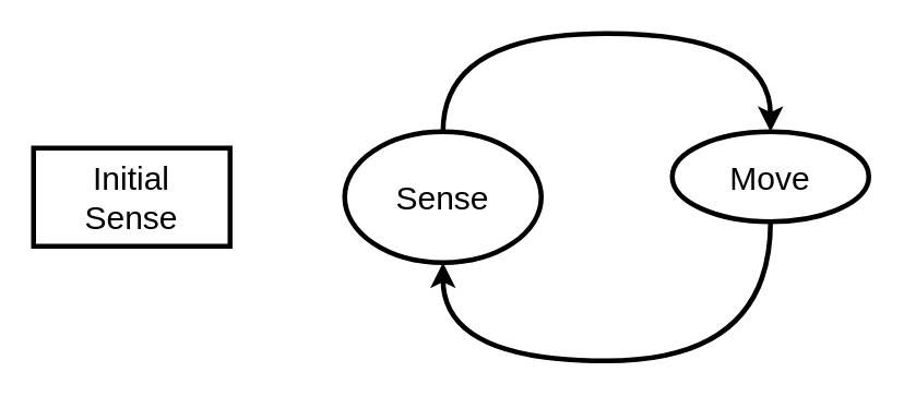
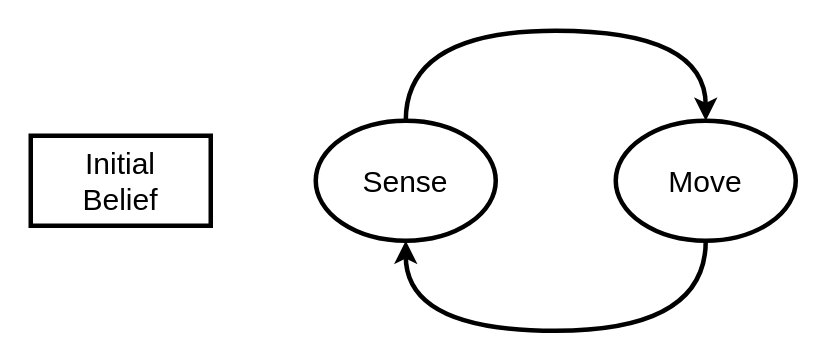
  <mxCell id="0" />
  <mxCell id="1" parent="0" />
  <mxCell id="2" value="&lt;font style=&quot;font-size: 20px&quot;&gt;Sense&lt;/font&gt;" style="ellipse;whiteSpace=wrap;html=1;strokeWidth=3;" vertex="1" parent="1"><mxGeometry x="210" y="80" width="120" height="80" as="geometry" /></mxCell>
- <mxCell id="3" value="&lt;font style=&quot;font-size: 20px&quot;&gt;Move&lt;/font&gt;" style="ellipse;whiteSpace=wrap;html=1;strokeWidth=3;" vertex="1" parent="1"><mxGeometry x="410" y="80" width="120" height="55" as="geometry" /></mxCell>
+ <mxCell id="3" value="&lt;font style=&quot;font-size: 20px&quot;&gt;Move&lt;/font&gt;" style="ellipse;whiteSpace=wrap;html=1;strokeWidth=3;" vertex="1" parent="1"><mxGeometry x="410" y="80" width="120" height="80" as="geometry" /></mxCell>
  <mxCell id="4" value="" style="curved=1;endArrow=classic;html=1;rounded=0;fontSize=20;entryX=0.5;entryY=0;entryDx=0;entryDy=0;exitX=0.5;exitY=0;exitDx=0;exitDy=0;strokeWidth=3;" edge="1" parent="1" source="2" target="3"><mxGeometry width="50" height="50" relative="1" as="geometry"><mxPoint x="320" y="10" as="sourcePoint" /><mxPoint x="370" y="-40" as="targetPoint" /><Array as="points"><mxPoint x="270" y="20" /><mxPoint x="470" y="20" /></Array></mxGeometry></mxCell>
  <mxCell id="5" value="" style="curved=1;endArrow=classic;html=1;rounded=0;fontSize=20;entryX=0.5;entryY=1;entryDx=0;entryDy=0;exitX=0.5;exitY=1;exitDx=0;exitDy=0;strokeWidth=3;" edge="1" parent="1" source="3" target="2"><mxGeometry width="50" height="50" relative="1" as="geometry"><mxPoint x="420" y="270" as="sourcePoint" /><mxPoint x="470" y="220" as="targetPoint" /><Array as="points"><mxPoint x="470" y="220" /><mxPoint x="270" y="220" /></Array></mxGeometry></mxCell>
- <mxCell id="6" value="Initial&lt;br&gt;Sense" style="rounded=0;whiteSpace=wrap;html=1;fontSize=20;strokeWidth=3;" vertex="1" parent="1"><mxGeometry x="20" y="90" width="120" height="60" as="geometry" /></mxCell>
+ <mxCell id="6" value="Initial&lt;br&gt;Belief" style="rounded=0;whiteSpace=wrap;html=1;fontSize=20;strokeWidth=3;" vertex="1" parent="1"><mxGeometry x="20" y="90" width="120" height="60" as="geometry" /></mxCell>
